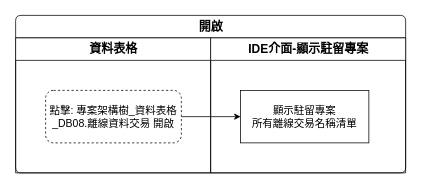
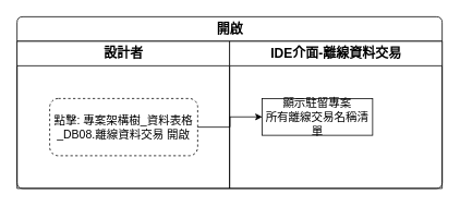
  <mxCell id="0" />
  <mxCell id="1" parent="0" />
  <mxCell id="2" value="開啟" style="swimlane;html=1;childLayout=stackLayout;resizeParent=1;resizeParentMax=0;strokeWidth=1;fontSize=16;rounded=1;arcSize=8;startSize=30;" parent="1" vertex="1"><mxGeometry x="20" y="20" width="520" height="210" as="geometry" /></mxCell>
- <mxCell id="3" value="資料表格" style="swimlane;html=1;startSize=30;fontSize=16;strokeWidth=1;" parent="2" vertex="1"><mxGeometry y="30" width="260" height="180" as="geometry" /></mxCell>
+ <mxCell id="3" value="設計者" style="swimlane;html=1;startSize=30;fontSize=16;strokeWidth=1;" parent="2" vertex="1"><mxGeometry y="30" width="260" height="180" as="geometry" /></mxCell>
  <mxCell id="4" value="點擊: 專案架構樹_資料表格_DB08.離線資料交易 開啟" style="rounded=1;whiteSpace=wrap;html=1;strokeWidth=1;fontSize=14;dashed=1;" parent="3" vertex="1"><mxGeometry x="39.99" y="70" width="181" height="70" as="geometry" /></mxCell>
- <mxCell id="5" value="IDE介面-顯示駐留專案" style="swimlane;html=1;startSize=30;fontSize=16;strokeWidth=1;" parent="2" vertex="1"><mxGeometry x="260" y="30" width="260" height="180" as="geometry" /></mxCell>
- <mxCell id="6" value="顯示駐留專案&lt;br&gt;所有離線交易名稱清單" style="rounded=0;whiteSpace=wrap;html=1;strokeWidth=1;fontSize=14;" parent="5" vertex="1"><mxGeometry x="39.99" y="70" width="171" height="70" as="geometry" /></mxCell>
+ <mxCell id="5" value="IDE介面-離線資料交易" style="swimlane;html=1;startSize=30;fontSize=16;strokeWidth=1;" parent="2" vertex="1"><mxGeometry x="260" y="30" width="260" height="180" as="geometry" /></mxCell>
+ <mxCell id="6" value="顯示駐留專案&lt;br&gt;所有離線交易名稱清單" style="rounded=0;whiteSpace=wrap;html=1;strokeWidth=1;fontSize=14;" parent="5" vertex="1"><mxGeometry x="39.99" y="70" width="135" height="45" as="geometry" /></mxCell>
  <mxCell id="7" style="edgeStyle=orthogonalEdgeStyle;rounded=0;orthogonalLoop=1;jettySize=auto;html=1;" parent="2" source="4" target="6" edge="1"><mxGeometry relative="1" as="geometry" /></mxCell>
